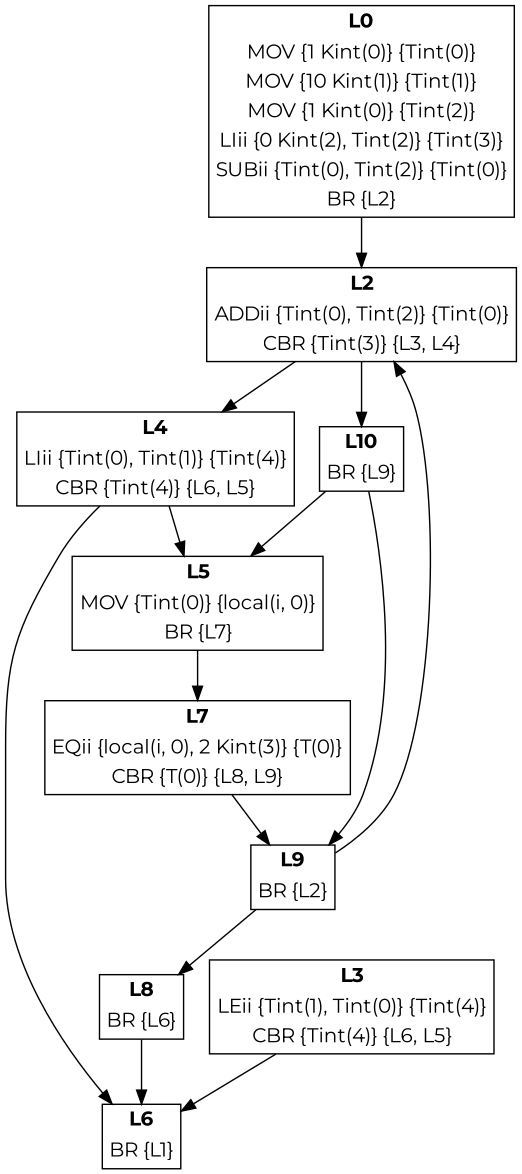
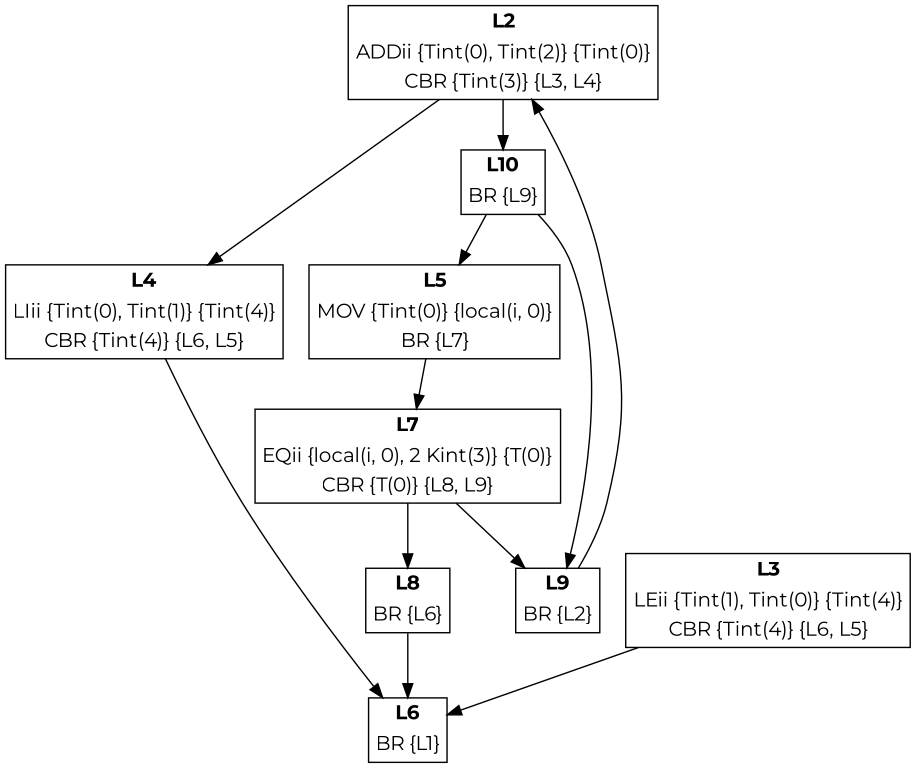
  digraph {
    fontname=Montserrat
    node [fontname=Montserrat margin=0 shape=none]
    edge [fontname=Montserrat]
-   n1 [label=<<TABLE BORDER="1" CELLBORDER="0"> <TR><TD><B>L0</B></TD></TR> <TR><TD>MOV {1 Kint(0)} {Tint(0)}</TD></TR> <TR><TD>MOV {10 Kint(1)} {Tint(1)}</TD></TR> <TR><TD>MOV {1 Kint(0)} {Tint(2)}</TD></TR> <TR><TD>LIii {0 Kint(2), Tint(2)} {Tint(3)}</TD></TR> <TR><TD>SUBii {Tint(0), Tint(2)} {Tint(0)}</TD></TR> <TR><TD>BR {L2}</TD></TR> </TABLE>>]
    n2 [label=<<TABLE BORDER="1" CELLBORDER="0"> <TR><TD><B>L2</B></TD></TR> <TR><TD>ADDii {Tint(0), Tint(2)} {Tint(0)}</TD></TR> <TR><TD>CBR {Tint(3)} {L3, L4}</TD></TR> </TABLE>>]
    n3 [label=<<TABLE BORDER="1" CELLBORDER="0"> <TR><TD><B>L4</B></TD></TR> <TR><TD>LIii {Tint(0), Tint(1)} {Tint(4)}</TD></TR> <TR><TD>CBR {Tint(4)} {L6, L5}</TD></TR> </TABLE>>]
    n4 [label=<<TABLE BORDER="1" CELLBORDER="0"> <TR><TD><B>L10</B></TD></TR> <TR><TD>BR {L9}</TD></TR> </TABLE>>]
    n5 [label=<<TABLE BORDER="1" CELLBORDER="0"> <TR><TD><B>L3</B></TD></TR> <TR><TD>LEii {Tint(1), Tint(0)} {Tint(4)}</TD></TR> <TR><TD>CBR {Tint(4)} {L6, L5}</TD></TR> </TABLE>>]
    n6 [label=<<TABLE BORDER="1" CELLBORDER="0"> <TR><TD><B>L6</B></TD></TR> <TR><TD>BR {L1}</TD></TR> </TABLE>>]
    n7 [label=<<TABLE BORDER="1" CELLBORDER="0"> <TR><TD><B>L5</B></TD></TR> <TR><TD>MOV {Tint(0)} {local(i, 0)}</TD></TR> <TR><TD>BR {L7}</TD></TR> </TABLE>>]
    n8 [label=<<TABLE BORDER="1" CELLBORDER="0"> <TR><TD><B>L7</B></TD></TR> <TR><TD>EQii {local(i, 0), 2 Kint(3)} {T(0)}</TD></TR> <TR><TD>CBR {T(0)} {L8, L9}</TD></TR> </TABLE>>]
    n9 [label=<<TABLE BORDER="1" CELLBORDER="0"> <TR><TD><B>L8</B></TD></TR> <TR><TD>BR {L6}</TD></TR> </TABLE>>]
    n10 [label=<<TABLE BORDER="1" CELLBORDER="0"> <TR><TD><B>L9</B></TD></TR> <TR><TD>BR {L2}</TD></TR> </TABLE>>]
-   n1 -> n2
    n2 -> n3
    n2 -> n4
    n3 -> n6
-   n3 -> n7
    n4 -> n7
    n4 -> n10
    n5 -> n6
    n7 -> n8
-   n10 -> n9
+   n8 -> n9
    n8 -> n10
    n9 -> n6
    n10 -> n2
  }
